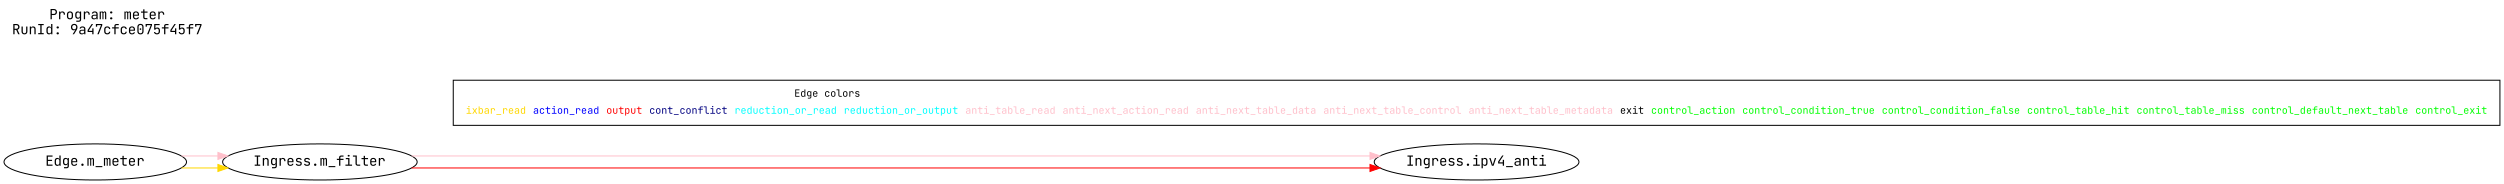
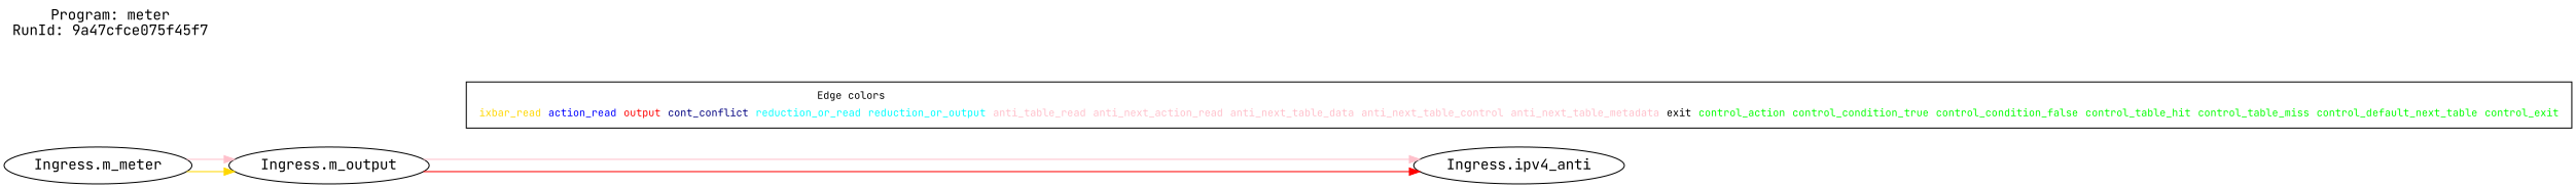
  digraph {
    fontname="JetBrains Mono"
    label="Program: meter\nRunId: 9a47cfce075f45f7\n"
    labeljust=l
    labelloc=t
    rankdir=LR
    splines=ortho
    node [fontname="JetBrains Mono"]
    edge [color=pink fontname="JetBrains Mono"]
-   "Ingress.m_filter"
+   "Ingress.m_filter" [label="Ingress.m_output"]
    n2 [label="Ingress.ipv4_anti"]
    n3 [fontsize=10 label=<<table border="0" cellborder="0"><tr><td colspan="8">Edge colors</td></tr><tr><td><font color="gold">ixbar_read</font></td><td><font color="blue">action_read</font></td><td><font color="red">output</font></td><td><font color="navy">cont_conflict</font></td><td><font color="cyan">reduction_or_read</font></td><td><font color="cyan">reduction_or_output</font></td><td><font color="pink">anti_table_read</font></td><td><font color="pink">anti_next_action_read</font></td><td><font color="pink">anti_next_table_data</font></td><td><font color="pink">anti_next_table_control</font></td><td><font color="pink">anti_next_table_metadata</font></td><td><font color="black">exit</font></td><td><font color="green">control_action</font></td><td><font color="green">control_condition_true</font></td><td><font color="green">control_condition_false</font></td><td><font color="green">control_table_hit</font></td><td><font color="green">control_table_miss</font></td><td><font color="green">control_default_next_table</font></td><td><font color="green">control_exit</font></td></tr></table>> shape=record]
-   "Ingress.m_meter" [label="Edge.m_meter"]
+   "Ingress.m_meter"
    subgraph sub_1 {
      rank=same
      "Ingress.m_filter"
    }
    subgraph sub_2 {
      rank=same
      n2
    }
    subgraph sub_3 {
      rank=max
      subgraph cluster_4 {
        rank=max
        n3
      }
    }
    "Ingress.m_filter" -> n2 [color=red]
    "Ingress.m_filter" -> n2
    "Ingress.m_meter" -> "Ingress.m_filter" [color=gold]
    "Ingress.m_meter" -> "Ingress.m_filter"
  }
